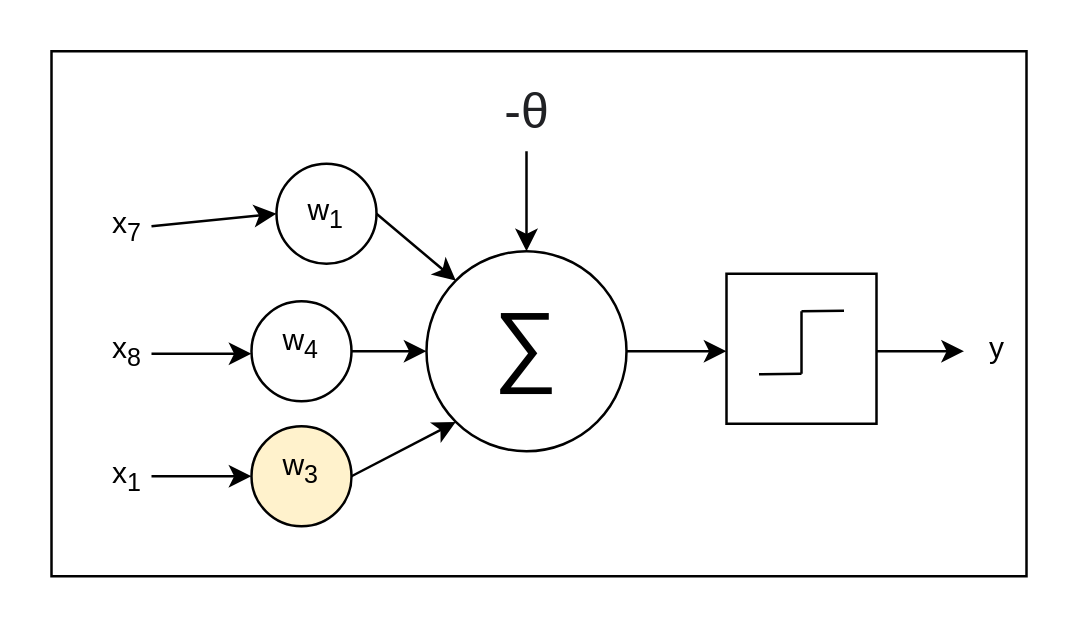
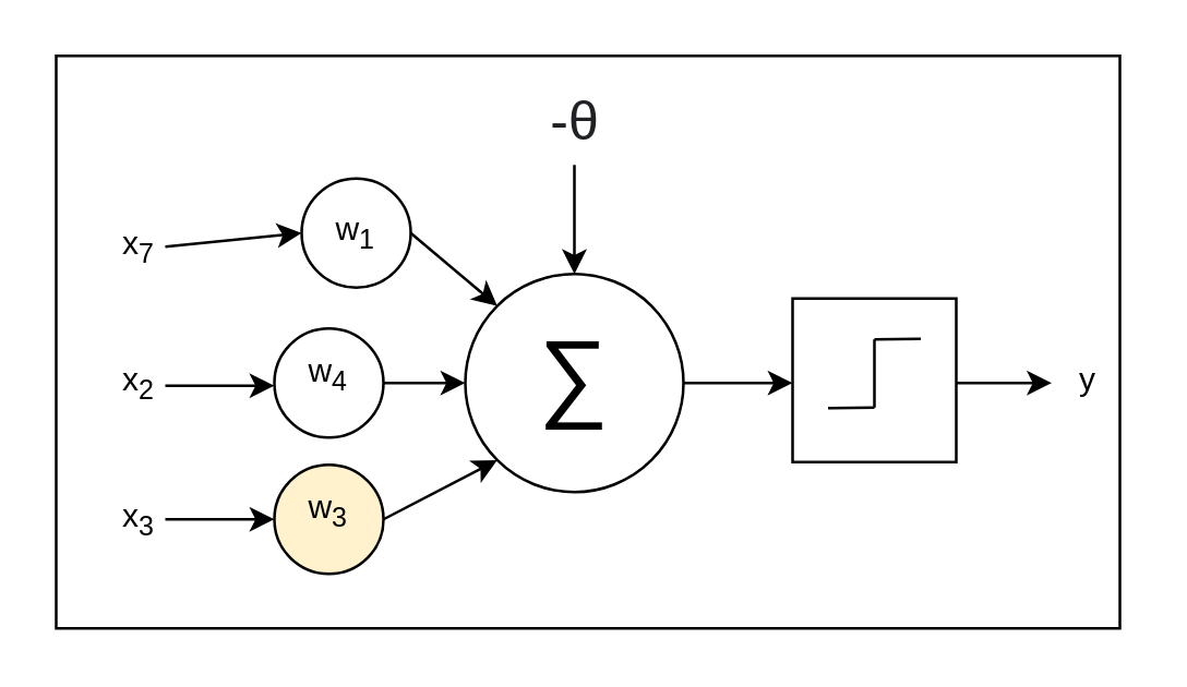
  <mxCell id="0" />
  <mxCell id="1" parent="0" />
  <mxCell id="2" value="" style="rounded=0;whiteSpace=wrap;html=1;" vertex="1" parent="1"><mxGeometry x="20" y="20" width="390" height="210" as="geometry" /></mxCell>
  <mxCell id="3" value="" style="edgeStyle=orthogonalEdgeStyle;rounded=0;orthogonalLoop=1;jettySize=auto;html=1;" edge="1" parent="1" source="4"><mxGeometry relative="1" as="geometry"><mxPoint x="290" y="140" as="targetPoint" /></mxGeometry></mxCell>
  <mxCell id="4" value="&lt;span style=&quot;font-size: 36px;&quot;&gt;∑&lt;/span&gt;" style="ellipse;whiteSpace=wrap;html=1;aspect=fixed;spacingBottom=6;" vertex="1" parent="1"><mxGeometry x="170" y="100" width="80" height="80" as="geometry" /></mxCell>
  <mxCell id="5" value="" style="endArrow=classic;html=1;rounded=0;exitX=1;exitY=0.5;exitDx=0;exitDy=0;" edge="1" parent="1"><mxGeometry width="50" height="50" relative="1" as="geometry"><mxPoint x="350" y="140" as="sourcePoint" /><mxPoint x="385" y="140" as="targetPoint" /></mxGeometry></mxCell>
  <mxCell id="6" value="x&lt;sub&gt;7&lt;/sub&gt;" style="text;html=1;align=center;verticalAlign=middle;resizable=0;points=[];autosize=1;strokeColor=none;fillColor=none;" vertex="1" parent="1"><mxGeometry x="30" y="75" width="40" height="30" as="geometry" /></mxCell>
- <mxCell id="7" value="x&lt;sub&gt;8&lt;/sub&gt;" style="text;html=1;align=center;verticalAlign=middle;resizable=0;points=[];autosize=1;strokeColor=none;fillColor=none;" vertex="1" parent="1"><mxGeometry x="30" y="125" width="40" height="30" as="geometry" /></mxCell>
- <mxCell id="8" value="x&lt;sub&gt;1&lt;/sub&gt;" style="text;html=1;align=center;verticalAlign=middle;resizable=0;points=[];autosize=1;strokeColor=none;fillColor=none;" vertex="1" parent="1"><mxGeometry x="30" y="175" width="40" height="30" as="geometry" /></mxCell>
+ <mxCell id="7" value="x&lt;sub&gt;2&lt;/sub&gt;" style="text;html=1;align=center;verticalAlign=middle;resizable=0;points=[];autosize=1;strokeColor=none;fillColor=none;" vertex="1" parent="1"><mxGeometry x="30" y="125" width="40" height="30" as="geometry" /></mxCell>
+ <mxCell id="8" value="x&lt;sub&gt;3&lt;/sub&gt;" style="text;html=1;align=center;verticalAlign=middle;resizable=0;points=[];autosize=1;strokeColor=none;fillColor=none;" vertex="1" parent="1"><mxGeometry x="30" y="175" width="40" height="30" as="geometry" /></mxCell>
  <mxCell id="9" value="" style="endArrow=classic;html=1;rounded=0;entryX=0.5;entryY=0;entryDx=0;entryDy=0;" edge="1" parent="1" target="4"><mxGeometry width="50" height="50" relative="1" as="geometry"><mxPoint x="210" y="60" as="sourcePoint" /><mxPoint x="240" y="20" as="targetPoint" /></mxGeometry></mxCell>
  <mxCell id="10" value="&lt;span style=&quot;color: rgb(32, 33, 36); font-family: &amp;quot;Google Sans&amp;quot;, arial, sans-serif; font-size: 20px; text-align: left; text-wrap: wrap; background-color: rgb(255, 255, 255);&quot;&gt;-θ&lt;/span&gt;" style="text;html=1;align=center;verticalAlign=middle;resizable=0;points=[];autosize=1;strokeColor=none;fillColor=none;" vertex="1" parent="1"><mxGeometry x="190" y="23" width="40" height="40" as="geometry" /></mxCell>
  <mxCell id="11" value="y" style="text;html=1;align=center;verticalAlign=middle;resizable=0;points=[];autosize=1;strokeColor=none;fillColor=none;" vertex="1" parent="1"><mxGeometry x="383" y="124" width="30" height="30" as="geometry" /></mxCell>
  <mxCell id="12" value="&lt;span style=&quot;text-wrap: nowrap;&quot;&gt;w&lt;/span&gt;&lt;sub style=&quot;text-wrap: nowrap;&quot;&gt;1&lt;/sub&gt;" style="ellipse;whiteSpace=wrap;html=1;aspect=fixed;spacingBottom=1;" vertex="1" parent="1"><mxGeometry x="110" y="65" width="40" height="40" as="geometry" /></mxCell>
  <mxCell id="13" value="&lt;span style=&quot;text-wrap: nowrap;&quot;&gt;w&lt;/span&gt;&lt;sub style=&quot;text-wrap: nowrap;&quot;&gt;4&lt;/sub&gt;" style="ellipse;whiteSpace=wrap;html=1;aspect=fixed;spacingBottom=6;" vertex="1" parent="1"><mxGeometry x="100" y="120" width="40" height="40" as="geometry" /></mxCell>
  <mxCell id="14" value="&lt;span style=&quot;text-wrap: nowrap;&quot;&gt;w&lt;/span&gt;&lt;sub style=&quot;text-wrap: nowrap;&quot;&gt;3&lt;/sub&gt;" style="ellipse;whiteSpace=wrap;html=1;aspect=fixed;spacingBottom=6;fillColor=#fff2cc;" vertex="1" parent="1"><mxGeometry x="100" y="170" width="40" height="40" as="geometry" /></mxCell>
  <mxCell id="15" value="" style="endArrow=classic;html=1;rounded=0;entryX=0;entryY=0.5;entryDx=0;entryDy=0;" edge="1" parent="1" target="12"><mxGeometry width="50" height="50" relative="1" as="geometry"><mxPoint x="60" y="90" as="sourcePoint" /><mxPoint x="110" y="40" as="targetPoint" /></mxGeometry></mxCell>
  <mxCell id="16" value="" style="endArrow=classic;html=1;rounded=0;entryX=0;entryY=0.5;entryDx=0;entryDy=0;" edge="1" parent="1"><mxGeometry width="50" height="50" relative="1" as="geometry"><mxPoint x="60" y="141" as="sourcePoint" /><mxPoint x="100" y="141" as="targetPoint" /></mxGeometry></mxCell>
  <mxCell id="17" value="" style="endArrow=classic;html=1;rounded=0;entryX=0;entryY=0.5;entryDx=0;entryDy=0;" edge="1" parent="1"><mxGeometry width="50" height="50" relative="1" as="geometry"><mxPoint x="60" y="190" as="sourcePoint" /><mxPoint x="100" y="190" as="targetPoint" /></mxGeometry></mxCell>
  <mxCell id="18" value="" style="endArrow=classic;html=1;rounded=0;entryX=0;entryY=0;entryDx=0;entryDy=0;exitX=1;exitY=0.5;exitDx=0;exitDy=0;" edge="1" parent="1" source="12" target="4"><mxGeometry width="50" height="50" relative="1" as="geometry"><mxPoint x="140" y="60" as="sourcePoint" /><mxPoint x="170" y="20" as="targetPoint" /></mxGeometry></mxCell>
  <mxCell id="19" value="" style="endArrow=classic;html=1;rounded=0;entryX=0;entryY=0.5;entryDx=0;entryDy=0;exitX=1;exitY=0.5;exitDx=0;exitDy=0;" edge="1" parent="1" source="13" target="4"><mxGeometry width="50" height="50" relative="1" as="geometry"><mxPoint x="150" y="100" as="sourcePoint" /><mxPoint x="192" y="122" as="targetPoint" /></mxGeometry></mxCell>
  <mxCell id="20" value="" style="endArrow=classic;html=1;rounded=0;entryX=0;entryY=1;entryDx=0;entryDy=0;exitX=1;exitY=0.5;exitDx=0;exitDy=0;" edge="1" parent="1" source="14" target="4"><mxGeometry width="50" height="50" relative="1" as="geometry"><mxPoint x="148" y="192" as="sourcePoint" /><mxPoint x="190" y="214" as="targetPoint" /></mxGeometry></mxCell>
  <mxCell id="21" value="" style="whiteSpace=wrap;html=1;spacingBottom=6;" vertex="1" parent="1"><mxGeometry x="290" y="109" width="60" height="60" as="geometry" /></mxCell>
  <mxCell id="22" value="" style="endArrow=none;html=1;rounded=0;exitX=0.5;exitY=0.25;exitDx=0;exitDy=0;exitPerimeter=0;" edge="1" parent="1" source="21"><mxGeometry width="50" height="50" relative="1" as="geometry"><mxPoint x="320" y="124" as="sourcePoint" /><mxPoint x="337" y="123.76" as="targetPoint" /></mxGeometry></mxCell>
  <mxCell id="23" value="" style="endArrow=none;html=1;rounded=0;" edge="1" parent="1"><mxGeometry width="50" height="50" relative="1" as="geometry"><mxPoint x="320" y="149" as="sourcePoint" /><mxPoint x="320" y="124" as="targetPoint" /></mxGeometry></mxCell>
  <mxCell id="24" value="" style="endArrow=none;html=1;rounded=0;exitX=0.5;exitY=0.25;exitDx=0;exitDy=0;exitPerimeter=0;" edge="1" parent="1"><mxGeometry width="50" height="50" relative="1" as="geometry"><mxPoint x="303" y="149.24" as="sourcePoint" /><mxPoint x="320" y="149" as="targetPoint" /></mxGeometry></mxCell>
